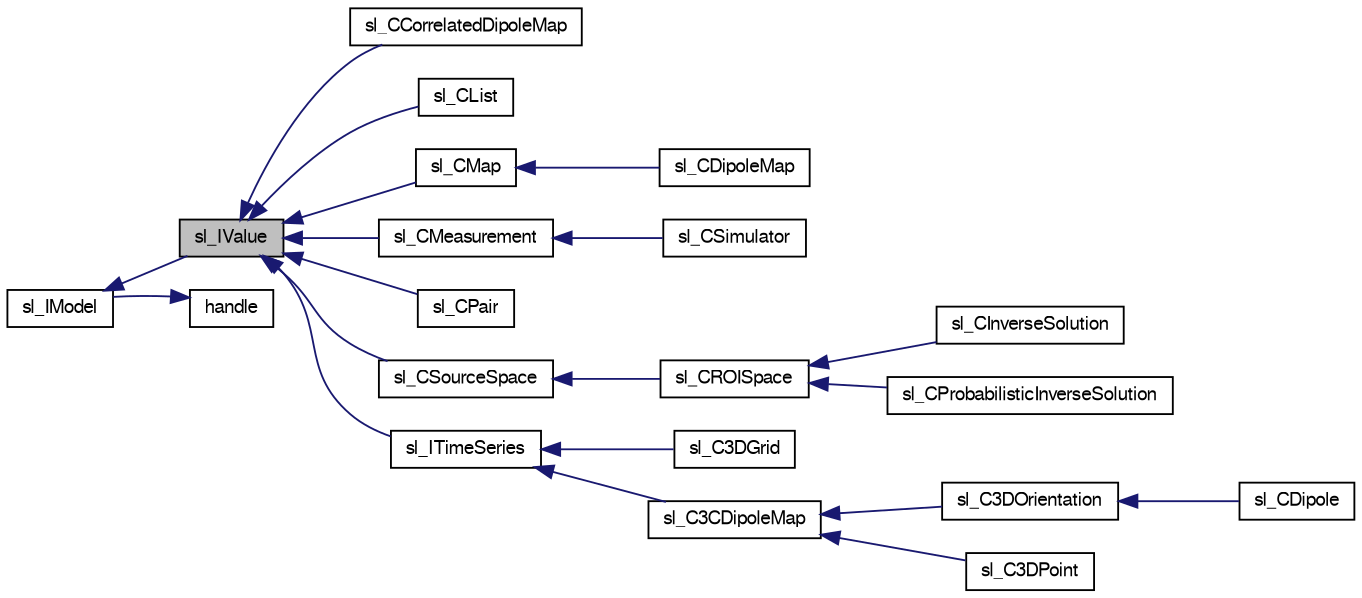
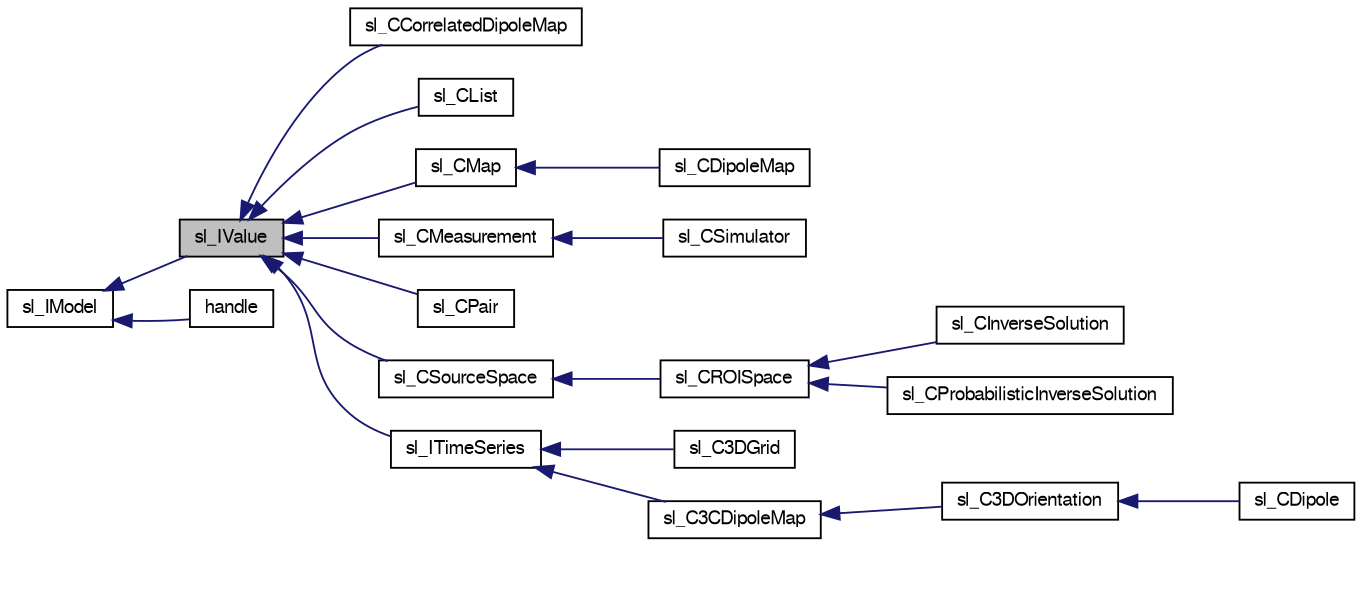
  digraph {
    rankdir=LR
    node [color=black fillcolor=white fontname=FreeSans fontsize=10 shape=record style=filled]
    edge [color=midnightblue dir=back fontname=FreeSans fontsize=10 labelfontname=FreeSans labelfontsize=10 style=solid]
    n1 [fillcolor=grey75 fontcolor=black height=0.2 label=sl_IValue width=0.4]
    n2 [height=0.2 label=sl_CCorrelatedDipoleMap width=0.4]
    n3 [height=0.2 label=sl_CList width=0.4]
    n4 [height=0.2 label=sl_CMap width=0.4]
    n5 [height=0.2 label=sl_CMeasurement width=0.4]
    n6 [height=0.2 label=sl_CPair width=0.4]
    n7 [height=0.2 label=sl_CSourceSpace width=0.4]
    n8 [height=0.2 label=sl_ITimeSeries width=0.4]
    n9 [height=0.2 label=sl_CDipoleMap width=0.4]
    n10 [height=0.2 label=sl_CSimulator width=0.4]
    n11 [height=0.2 label=sl_CROISpace width=0.4]
    n12 [height=0.2 label=sl_C3DGrid width=0.4]
    n13 [height=0.2 label=sl_C3CDipoleMap width=0.4]
    n14 [height=0.2 label=sl_IModel width=0.4]
    n15 [height=0.2 label=handle width=0.4]
    n16 [height=0.2 label=sl_CInverseSolution width=0.4]
    n17 [height=0.2 label=sl_CProbabilisticInverseSolution width=0.4]
    n18 [height=0.2 label=sl_C3DOrientation width=0.4]
-   n19 [height=0.2 label=sl_C3DPoint width=0.4]
    n20 [height=0.2 label=sl_CDipole width=0.4]
    n1 -> n2
    n1 -> n3
    n1 -> n4
    n1 -> n5
    n1 -> n6
    n1 -> n7
    n1 -> n8
    n4 -> n9
    n5 -> n10
    n7 -> n11
    n8 -> n12
    n8 -> n13
    n11 -> n16
    n11 -> n17
    n13 -> n18
-   n13 -> n19
    n14 -> n1
-   n15 -> n14
+   n14 -> n15
    n18 -> n20
  }
